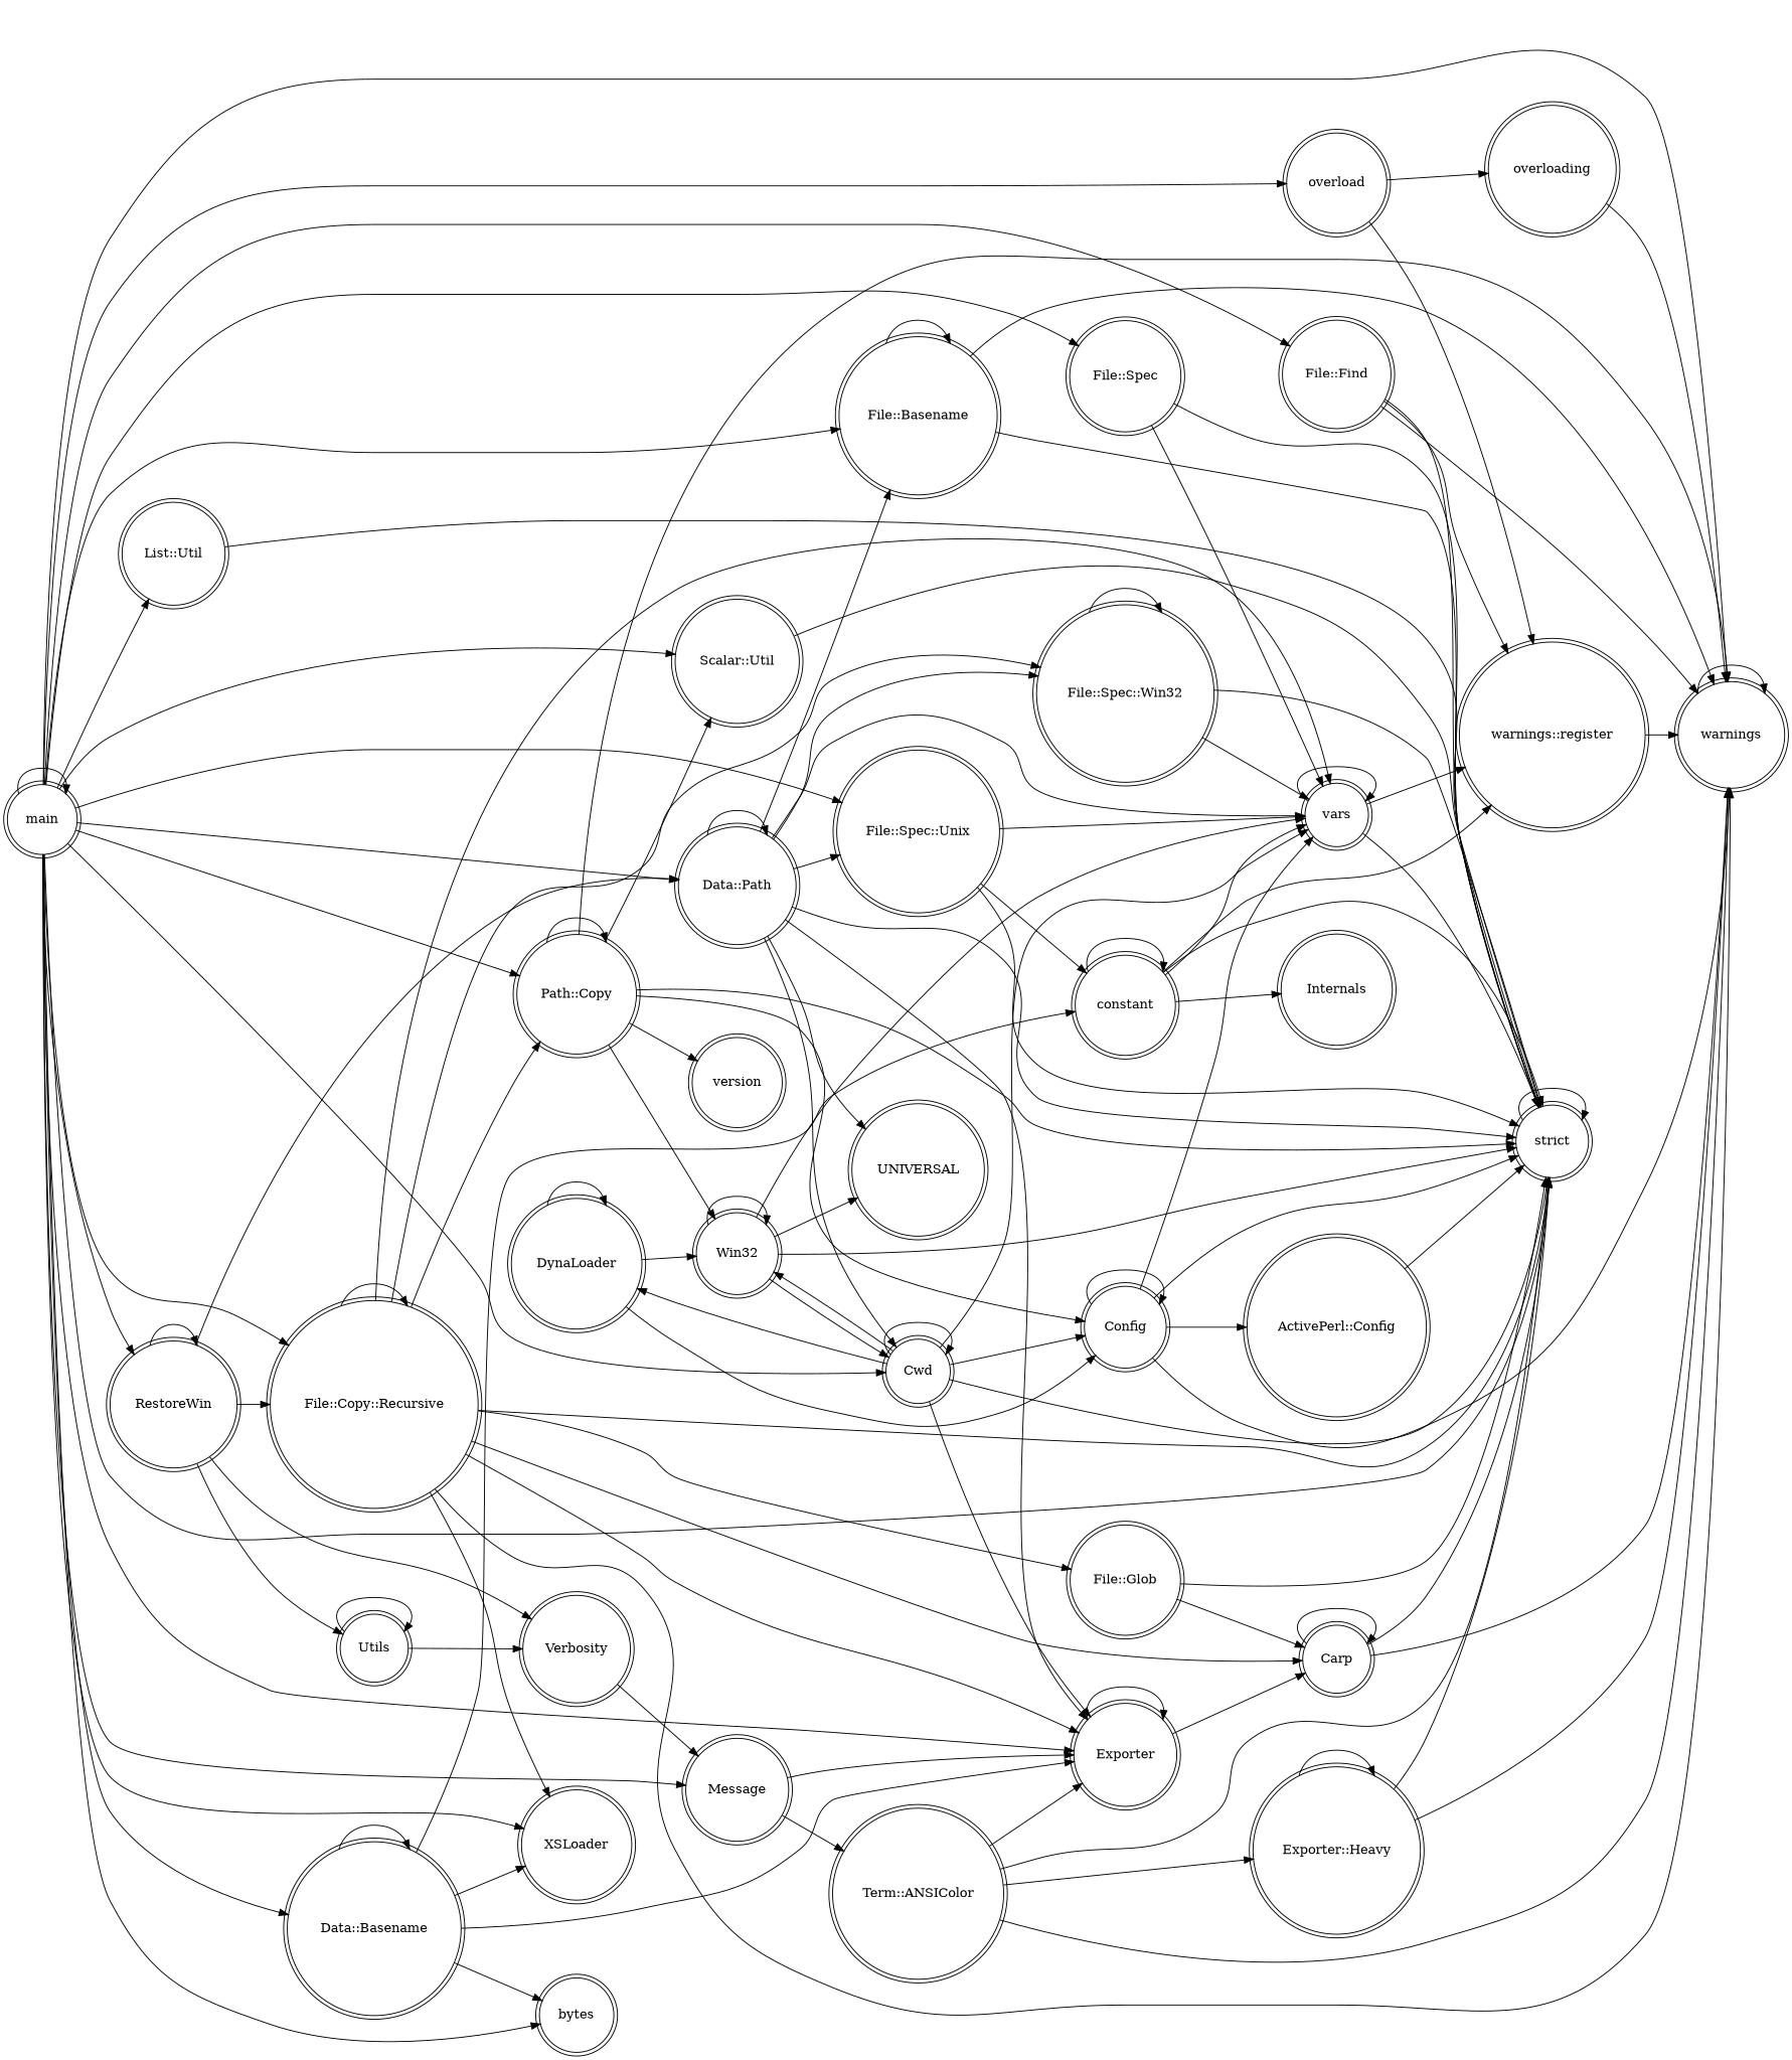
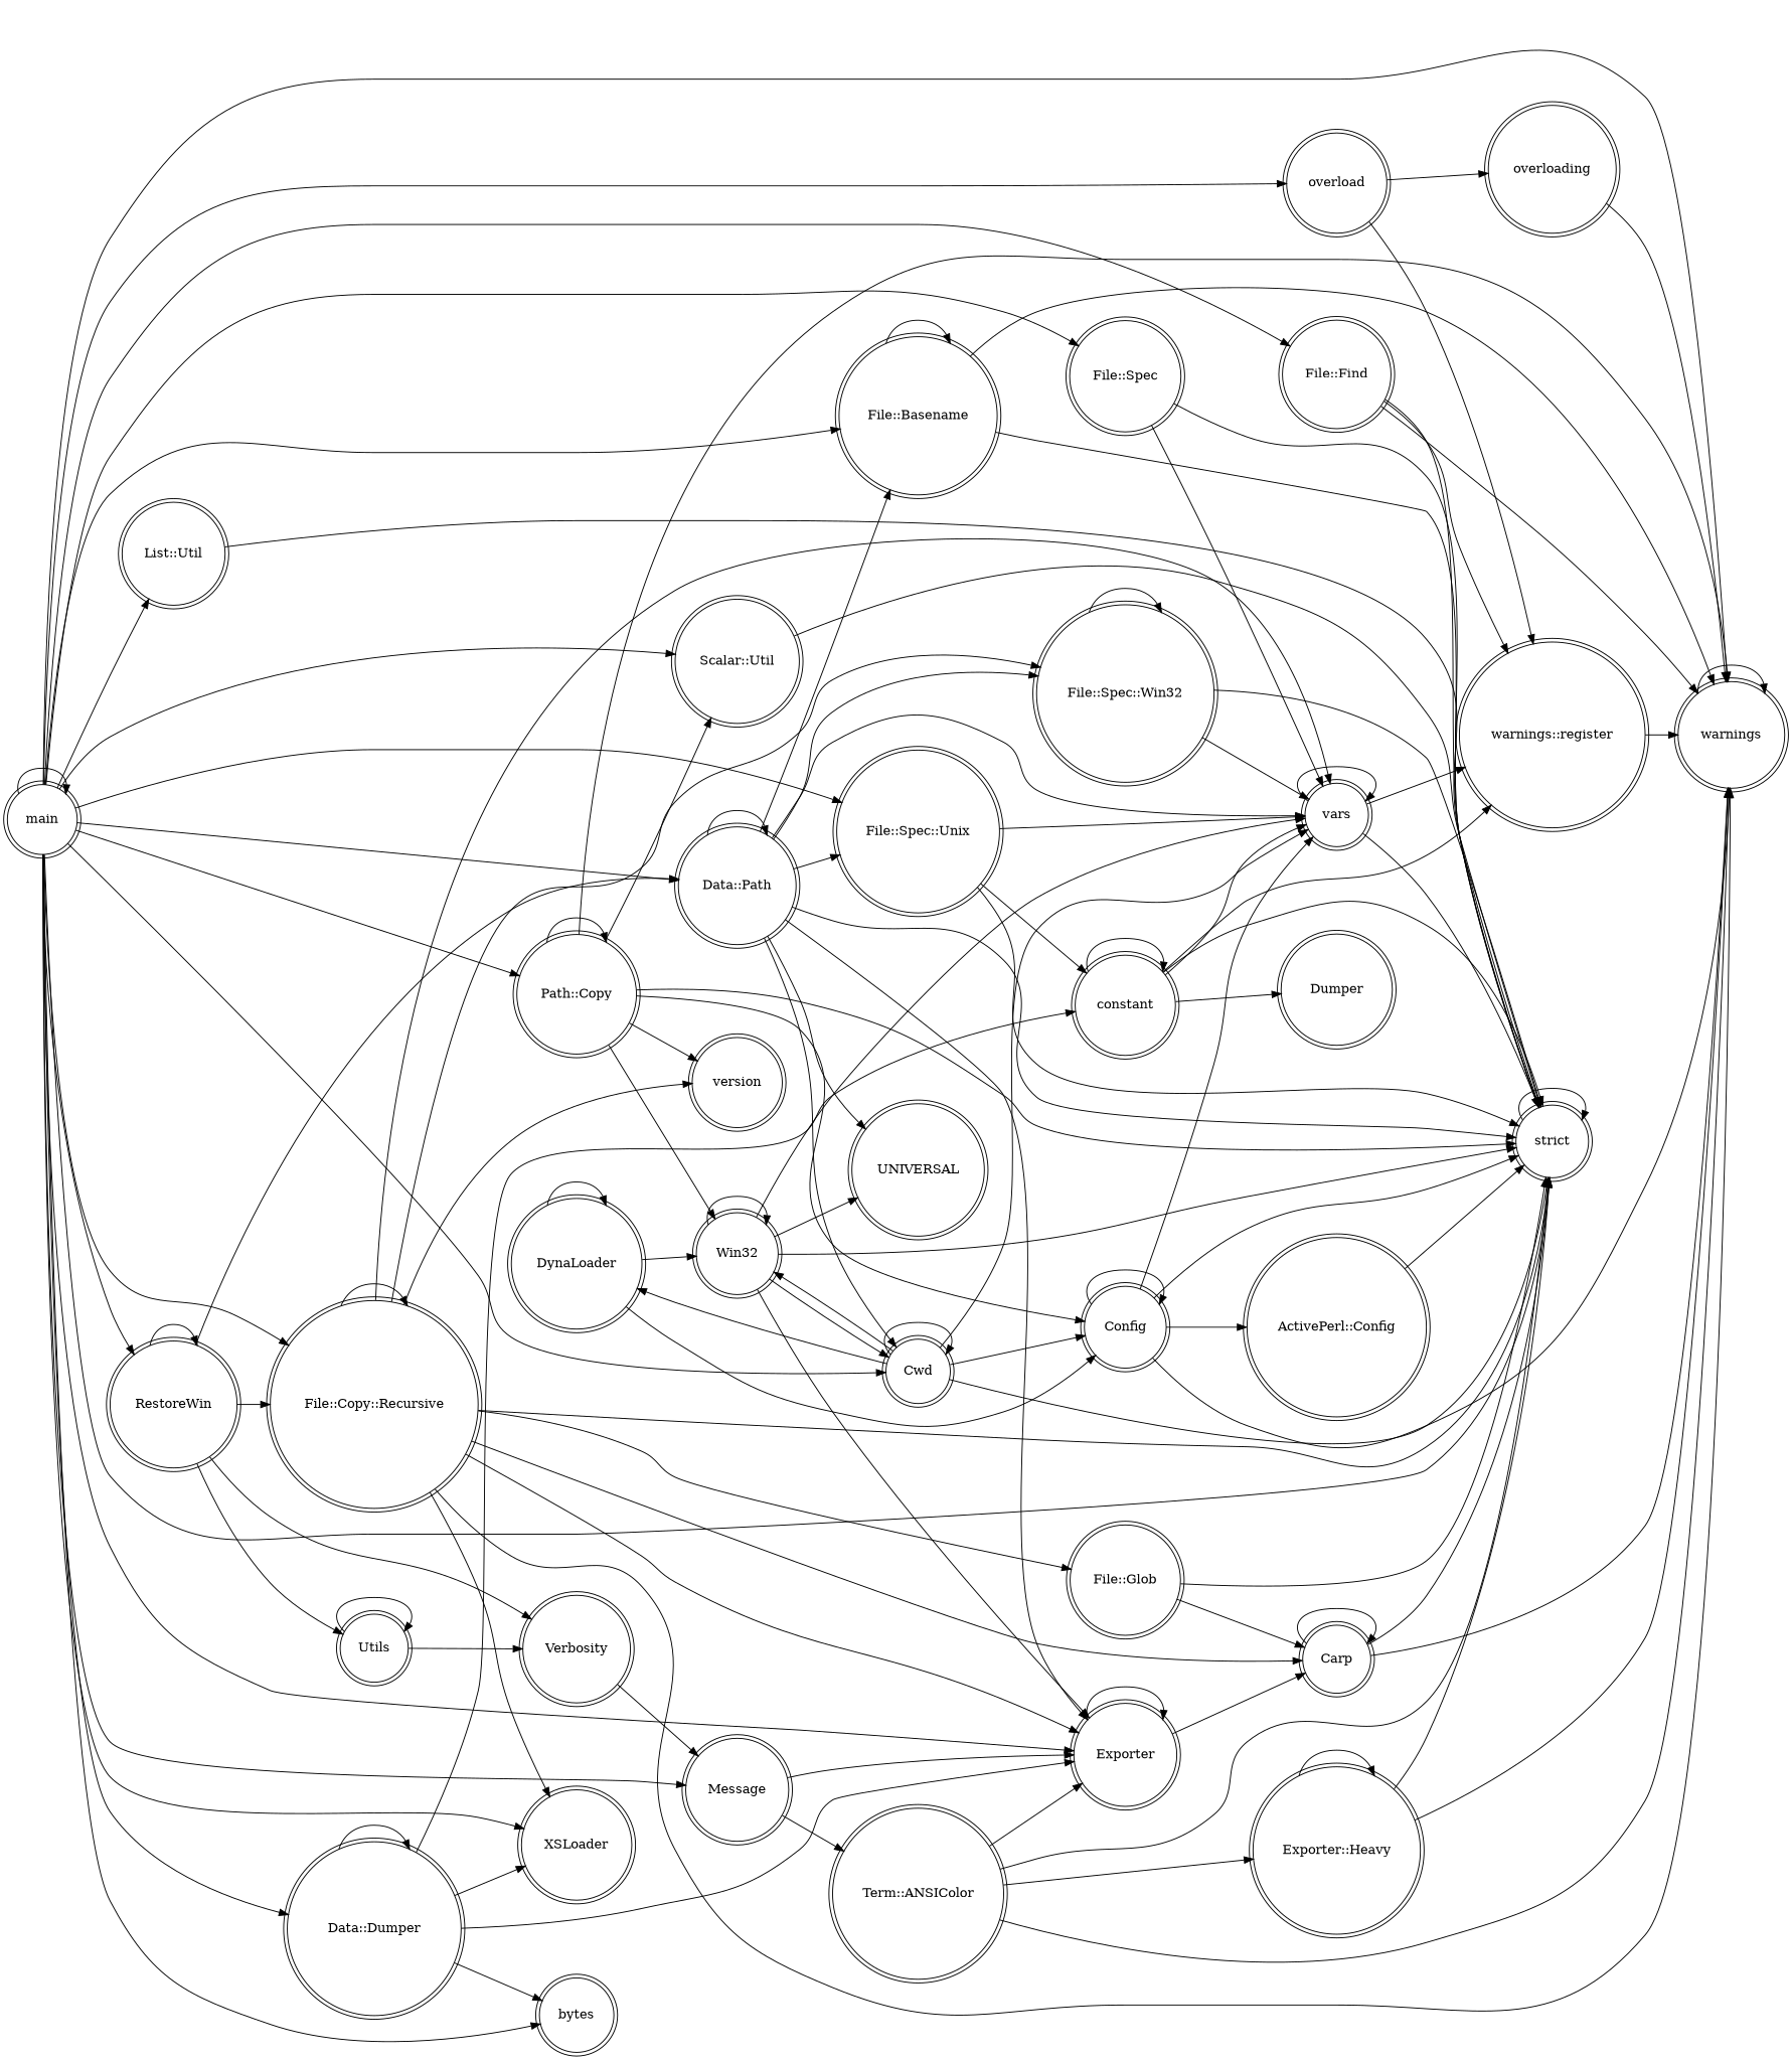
  digraph {
    rankdir=LR
    node [shape=doublecircle]
    DynaLoader
    Win32
    Config
    vars
    "strict"
    Cwd
    UNIVERSAL
    warnings
    "ActivePerl::Config"
    "warnings::register"
    Exporter
    n12 [label="Data::Path"]
    "File::Basename"
    "File::Spec::Unix"
    "File::Spec::Win32"
    Carp
    constant
    "Exporter::Heavy"
    main
    "List::Util"
    "File::Spec"
    n22 [label="Path::Copy"]
    "File::Find"
    XSLoader
    "File::Copy::Recursive"
    Message
-   "Data::Dumper" [label="Data::Basename"]
+   "Data::Dumper"
    "Scalar::Util"
    overload
    RestoreWin
    bytes
    version
    "File::Glob"
    "Term::ANSIColor"
    overloading
    Utils
    Verbosity
-   Internals
+   Internals [label=Dumper]
    DynaLoader -> DynaLoader
    DynaLoader -> Win32
    DynaLoader -> Config
    Win32 -> Win32
    Win32 -> vars
    Win32 -> "strict"
    Win32 -> Cwd
    Win32 -> UNIVERSAL
    Config -> Config
    Config -> vars
    Config -> "strict"
    Config -> warnings
    Config -> "ActivePerl::Config"
    vars -> vars
    vars -> "strict"
    vars -> "warnings::register"
    "strict" -> "strict"
    Cwd -> DynaLoader
    Cwd -> Win32
    Cwd -> Config
    Cwd -> vars
    Cwd -> "strict"
    Cwd -> Cwd
-   Cwd -> Exporter
+   Win32 -> Exporter
    warnings -> warnings
    "ActivePerl::Config" -> "strict"
    "warnings::register" -> warnings
    Exporter -> Exporter
    Exporter -> Carp
    n12 -> vars
    n12 -> "strict"
    n12 -> Cwd
    n12 -> UNIVERSAL
    n12 -> Exporter
    n12 -> n12
    n12 -> "File::Basename"
    n12 -> "File::Spec::Unix"
    n12 -> "File::Spec::Win32"
    "File::Basename" -> "strict"
    "File::Basename" -> warnings
    "File::Basename" -> "File::Basename"
    "File::Spec::Unix" -> vars
    "File::Spec::Unix" -> "strict"
    "File::Spec::Unix" -> constant
    "File::Spec::Win32" -> vars
    "File::Spec::Win32" -> "strict"
    "File::Spec::Win32" -> "File::Spec::Win32"
    Carp -> "strict"
    Carp -> warnings
    Carp -> Carp
    constant -> vars
    constant -> "strict"
    constant -> "warnings::register"
    constant -> constant
    constant -> Internals
    "Exporter::Heavy" -> "strict"
    "Exporter::Heavy" -> warnings
    "Exporter::Heavy" -> "Exporter::Heavy"
    main -> "strict"
    main -> Cwd
    main -> warnings
    main -> Exporter
    main -> n12
    main -> "File::Basename"
    main -> "File::Spec::Unix"
    main -> main
    main -> "List::Util"
    main -> "File::Spec"
    main -> n22
    main -> "File::Find"
    main -> XSLoader
    main -> "File::Copy::Recursive"
    main -> Message
    main -> "Data::Dumper"
    main -> "Scalar::Util"
    main -> overload
    main -> RestoreWin
    main -> bytes
    "List::Util" -> "strict"
    "File::Spec" -> vars
    "File::Spec" -> "strict"
    n22 -> Win32
    n22 -> Config
    n22 -> "strict"
    n22 -> warnings
    n22 -> n22
    n22 -> "Scalar::Util"
    n22 -> version
    "File::Find" -> "strict"
    "File::Find" -> warnings
    "File::Find" -> "warnings::register"
    "File::Copy::Recursive" -> vars
    "File::Copy::Recursive" -> "strict"
    "File::Copy::Recursive" -> warnings
    "File::Copy::Recursive" -> Exporter
    "File::Copy::Recursive" -> "File::Spec::Win32"
    "File::Copy::Recursive" -> Carp
-   "File::Copy::Recursive" -> n22
+   "File::Copy::Recursive" -> version
    "File::Copy::Recursive" -> XSLoader
    "File::Copy::Recursive" -> "File::Copy::Recursive"
    "File::Copy::Recursive" -> "File::Glob"
    Message -> Exporter
    Message -> "Term::ANSIColor"
    "Data::Dumper" -> Exporter
    "Data::Dumper" -> constant
    "Data::Dumper" -> XSLoader
    "Data::Dumper" -> "Data::Dumper"
    "Data::Dumper" -> bytes
    "Scalar::Util" -> "strict"
    overload -> "warnings::register"
    overload -> overloading
    RestoreWin -> n12
    RestoreWin -> "File::Copy::Recursive"
    RestoreWin -> RestoreWin
    RestoreWin -> Utils
    RestoreWin -> Verbosity
    "File::Glob" -> "strict"
    "File::Glob" -> Carp
    "Term::ANSIColor" -> "strict"
    "Term::ANSIColor" -> warnings
    "Term::ANSIColor" -> Exporter
    "Term::ANSIColor" -> "Exporter::Heavy"
    overloading -> warnings
    Utils -> Utils
    Utils -> Verbosity
    Verbosity -> Message
  }
